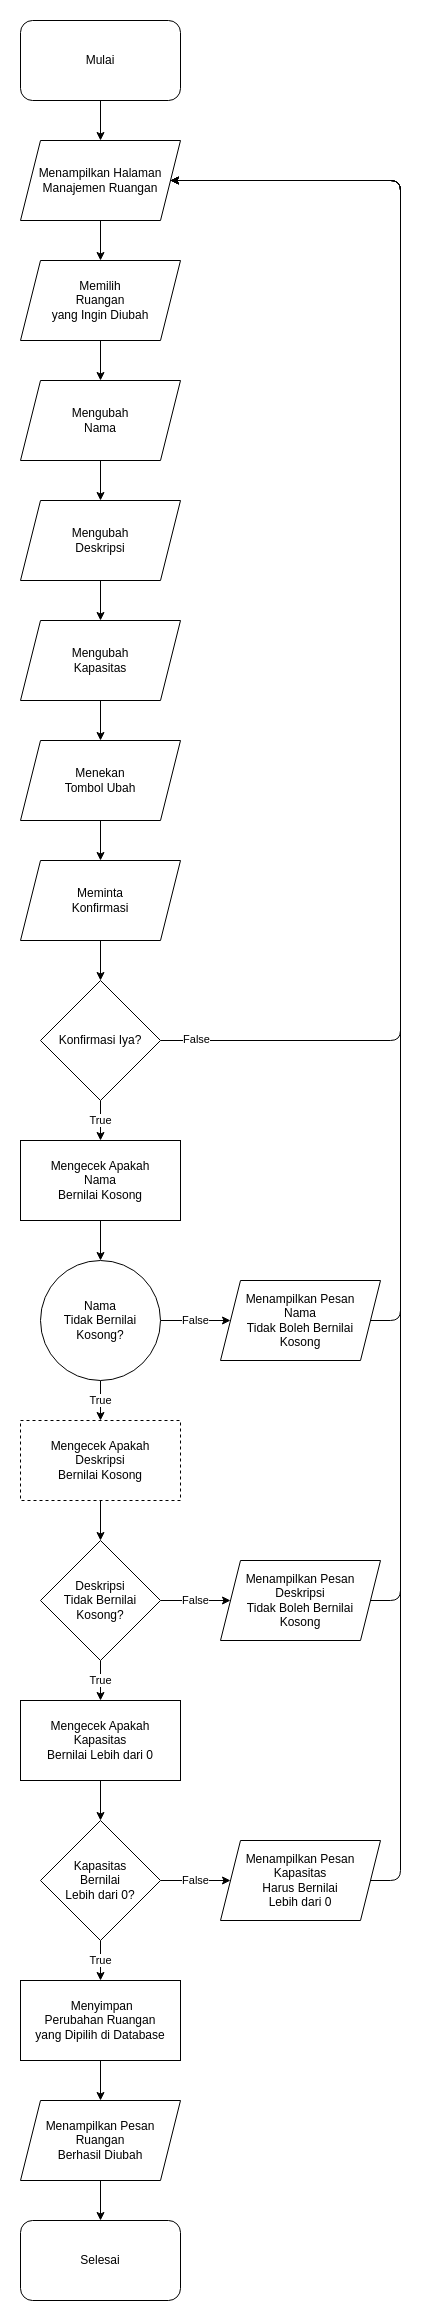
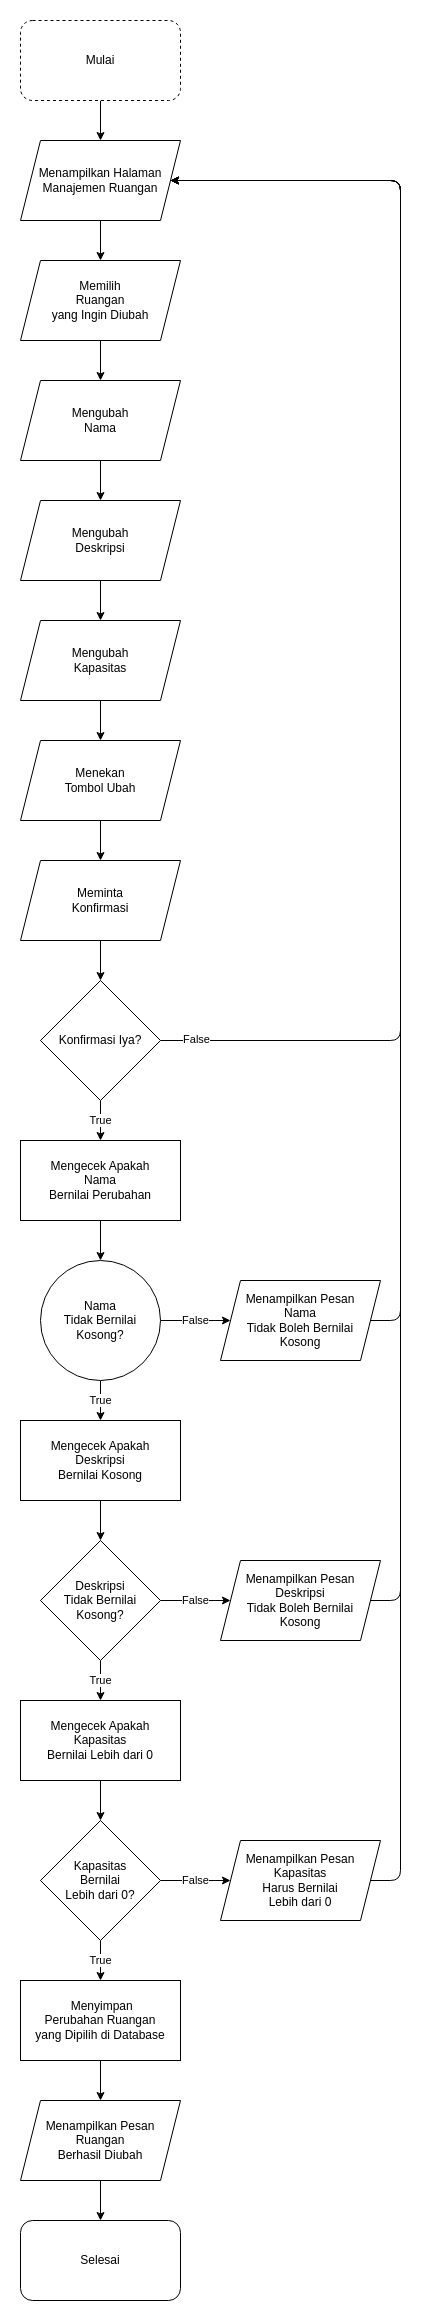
  <mxCell id="0" />
  <mxCell id="1" parent="0" />
  <mxCell id="2" style="edgeStyle=orthogonalEdgeStyle;html=1;entryX=0.5;entryY=0;entryDx=0;entryDy=0;" parent="1" source="3" target="5" edge="1"><mxGeometry relative="1" as="geometry" /></mxCell>
- <mxCell id="3" value="Mulai" style="rounded=1;whiteSpace=wrap;html=1;" parent="1" vertex="1"><mxGeometry x="20" y="20" width="160" height="80" as="geometry" /></mxCell>
+ <mxCell id="3" value="Mulai" style="rounded=1;whiteSpace=wrap;html=1;dashed=1;" parent="1" vertex="1"><mxGeometry x="20" y="20" width="160" height="80" as="geometry" /></mxCell>
  <mxCell id="4" value="" style="edgeStyle=none;html=1;" parent="1" source="5" target="47" edge="1"><mxGeometry relative="1" as="geometry" /></mxCell>
  <mxCell id="5" value="Menampilkan Halaman&lt;br&gt;Manajemen Ruangan" style="shape=parallelogram;perimeter=parallelogramPerimeter;whiteSpace=wrap;html=1;fixedSize=1;" parent="1" vertex="1"><mxGeometry x="20" y="140" width="160" height="80" as="geometry" /></mxCell>
  <mxCell id="6" style="edgeStyle=orthogonalEdgeStyle;html=1;entryX=0.5;entryY=0;entryDx=0;entryDy=0;" parent="1" source="7" target="9" edge="1"><mxGeometry relative="1" as="geometry" /></mxCell>
  <mxCell id="7" value="Mengubah&lt;br&gt;Nama" style="shape=parallelogram;perimeter=parallelogramPerimeter;whiteSpace=wrap;html=1;fixedSize=1;" parent="1" vertex="1"><mxGeometry x="20" y="380" width="160" height="80" as="geometry" /></mxCell>
  <mxCell id="8" value="" style="edgeStyle=none;html=1;" parent="1" source="9" target="38" edge="1"><mxGeometry relative="1" as="geometry" /></mxCell>
  <mxCell id="9" value="Mengubah&lt;br&gt;Deskripsi" style="shape=parallelogram;perimeter=parallelogramPerimeter;whiteSpace=wrap;html=1;fixedSize=1;" parent="1" vertex="1"><mxGeometry x="20" y="500" width="160" height="80" as="geometry" /></mxCell>
  <mxCell id="10" value="" style="edgeStyle=orthogonalEdgeStyle;html=1;" parent="1" source="11" target="13" edge="1"><mxGeometry relative="1" as="geometry" /></mxCell>
  <mxCell id="11" value="Menekan&lt;br&gt;Tombol&amp;nbsp;Ubah" style="shape=parallelogram;perimeter=parallelogramPerimeter;whiteSpace=wrap;html=1;fixedSize=1;" parent="1" vertex="1"><mxGeometry x="20" y="740" width="160" height="80" as="geometry" /></mxCell>
  <mxCell id="12" value="" style="edgeStyle=orthogonalEdgeStyle;html=1;" parent="1" source="13" target="17" edge="1"><mxGeometry relative="1" as="geometry" /></mxCell>
  <mxCell id="13" value="Meminta&lt;br&gt;Konfirmasi" style="shape=parallelogram;perimeter=parallelogramPerimeter;whiteSpace=wrap;html=1;fixedSize=1;" parent="1" vertex="1"><mxGeometry x="20" y="860" width="160" height="80" as="geometry" /></mxCell>
  <mxCell id="14" value="True" style="edgeStyle=orthogonalEdgeStyle;html=1;" parent="1" source="17" target="19" edge="1"><mxGeometry relative="1" as="geometry" /></mxCell>
  <mxCell id="15" style="edgeStyle=orthogonalEdgeStyle;html=1;entryX=1;entryY=0.5;entryDx=0;entryDy=0;" parent="1" source="17" target="5" edge="1"><mxGeometry relative="1" as="geometry"><Array as="points"><mxPoint x="400" y="1040" /><mxPoint x="400" y="180" /></Array></mxGeometry></mxCell>
  <mxCell id="16" value="False" style="edgeLabel;html=1;align=center;verticalAlign=middle;resizable=0;points=[];" parent="15" vertex="1" connectable="0"><mxGeometry x="-0.948" y="2" relative="1" as="geometry"><mxPoint as="offset" /></mxGeometry></mxCell>
  <mxCell id="17" value="Konfirmasi Iya?" style="rhombus;whiteSpace=wrap;html=1;" parent="1" vertex="1"><mxGeometry x="40" y="980" width="120" height="120" as="geometry" /></mxCell>
  <mxCell id="18" value="" style="edgeStyle=orthogonalEdgeStyle;html=1;" parent="1" source="19" target="22" edge="1"><mxGeometry relative="1" as="geometry" /></mxCell>
- <mxCell id="19" value="Mengecek Apakah&lt;br&gt;Nama&lt;br&gt;Bernilai Kosong" style="rounded=0;whiteSpace=wrap;html=1;" parent="1" vertex="1"><mxGeometry x="20" y="1140" width="160" height="80" as="geometry" /></mxCell>
+ <mxCell id="19" value="Mengecek Apakah&lt;br&gt;Nama&lt;br&gt;Bernilai Perubahan" style="rounded=0;whiteSpace=wrap;html=1;" parent="1" vertex="1"><mxGeometry x="20" y="1140" width="160" height="80" as="geometry" /></mxCell>
  <mxCell id="20" value="False" style="edgeStyle=orthogonalEdgeStyle;html=1;entryX=0;entryY=0.5;entryDx=0;entryDy=0;" parent="1" source="22" target="24" edge="1"><mxGeometry relative="1" as="geometry" /></mxCell>
  <mxCell id="21" value="True" style="edgeStyle=orthogonalEdgeStyle;html=1;" parent="1" source="22" target="26" edge="1"><mxGeometry relative="1" as="geometry" /></mxCell>
  <mxCell id="22" value="Nama&lt;br&gt;Tidak Bernilai&lt;br&gt;Kosong?" style="ellipse;whiteSpace=wrap;html=1;" parent="1" vertex="1"><mxGeometry x="40" y="1260" width="120" height="120" as="geometry" /></mxCell>
  <mxCell id="23" style="edgeStyle=orthogonalEdgeStyle;html=1;entryX=1;entryY=0.5;entryDx=0;entryDy=0;" parent="1" source="24" target="5" edge="1"><mxGeometry relative="1" as="geometry"><Array as="points"><mxPoint x="400" y="1320" /><mxPoint x="400" y="180" /></Array></mxGeometry></mxCell>
  <mxCell id="24" value="Menampilkan Pesan&lt;br&gt;Nama&lt;br&gt;Tidak Boleh Bernilai&lt;br&gt;Kosong" style="shape=parallelogram;perimeter=parallelogramPerimeter;whiteSpace=wrap;html=1;fixedSize=1;" parent="1" vertex="1"><mxGeometry x="220" y="1280" width="160" height="80" as="geometry" /></mxCell>
  <mxCell id="25" value="" style="edgeStyle=orthogonalEdgeStyle;html=1;" parent="1" source="26" target="29" edge="1"><mxGeometry relative="1" as="geometry" /></mxCell>
- <mxCell id="26" value="Mengecek Apakah&lt;br&gt;Deskripsi&lt;br&gt;Bernilai Kosong" style="rounded=0;whiteSpace=wrap;html=1;dashed=1;" parent="1" vertex="1"><mxGeometry x="20" y="1420" width="160" height="80" as="geometry" /></mxCell>
+ <mxCell id="26" value="Mengecek Apakah&lt;br&gt;Deskripsi&lt;br&gt;Bernilai Kosong" style="rounded=0;whiteSpace=wrap;html=1;" parent="1" vertex="1"><mxGeometry x="20" y="1420" width="160" height="80" as="geometry" /></mxCell>
  <mxCell id="27" value="False" style="edgeStyle=orthogonalEdgeStyle;html=1;" parent="1" source="29" target="31" edge="1"><mxGeometry relative="1" as="geometry" /></mxCell>
  <mxCell id="28" value="True" style="edgeStyle=orthogonalEdgeStyle;html=1;entryX=0.5;entryY=0;entryDx=0;entryDy=0;" parent="1" source="29" target="40" edge="1"><mxGeometry relative="1" as="geometry"><mxPoint x="130" y="1680" as="targetPoint" /></mxGeometry></mxCell>
  <mxCell id="29" value="Deskripsi&lt;br&gt;Tidak Bernilai&lt;br&gt;Kosong?" style="rhombus;whiteSpace=wrap;html=1;" parent="1" vertex="1"><mxGeometry x="40" y="1540" width="120" height="120" as="geometry" /></mxCell>
  <mxCell id="30" style="edgeStyle=orthogonalEdgeStyle;html=1;entryX=1;entryY=0.5;entryDx=0;entryDy=0;" parent="1" source="31" target="5" edge="1"><mxGeometry relative="1" as="geometry"><Array as="points"><mxPoint x="400" y="1600" /><mxPoint x="400" y="180" /></Array></mxGeometry></mxCell>
  <mxCell id="31" value="Menampilkan Pesan&lt;br&gt;Deskripsi&lt;br&gt;Tidak Boleh Bernilai&lt;br&gt;Kosong" style="shape=parallelogram;perimeter=parallelogramPerimeter;whiteSpace=wrap;html=1;fixedSize=1;" parent="1" vertex="1"><mxGeometry x="220" y="1560" width="160" height="80" as="geometry" /></mxCell>
  <mxCell id="32" value="" style="edgeStyle=orthogonalEdgeStyle;html=1;" parent="1" source="33" target="35" edge="1"><mxGeometry relative="1" as="geometry" /></mxCell>
  <mxCell id="33" value="&amp;nbsp;Menyimpan&lt;br&gt;Perubahan Ruangan&lt;br&gt;yang Dipilih di Database" style="rounded=0;whiteSpace=wrap;html=1;" parent="1" vertex="1"><mxGeometry x="20" y="1980" width="160" height="80" as="geometry" /></mxCell>
  <mxCell id="34" value="" style="edgeStyle=orthogonalEdgeStyle;html=1;" parent="1" source="35" target="36" edge="1"><mxGeometry relative="1" as="geometry" /></mxCell>
  <mxCell id="35" value="Menampilkan Pesan&lt;br&gt;Ruangan&lt;br&gt;Berhasil Diubah" style="shape=parallelogram;perimeter=parallelogramPerimeter;whiteSpace=wrap;html=1;fixedSize=1;" parent="1" vertex="1"><mxGeometry x="20" y="2100" width="160" height="80" as="geometry" /></mxCell>
  <mxCell id="36" value="Selesai" style="rounded=1;whiteSpace=wrap;html=1;" parent="1" vertex="1"><mxGeometry x="20" y="2220" width="160" height="80" as="geometry" /></mxCell>
  <mxCell id="37" value="" style="edgeStyle=none;html=1;" parent="1" source="38" target="11" edge="1"><mxGeometry relative="1" as="geometry" /></mxCell>
  <mxCell id="38" value="Mengubah&lt;br&gt;Kapasitas" style="shape=parallelogram;perimeter=parallelogramPerimeter;whiteSpace=wrap;html=1;fixedSize=1;" parent="1" vertex="1"><mxGeometry x="20" y="620" width="160" height="80" as="geometry" /></mxCell>
  <mxCell id="39" value="" style="edgeStyle=orthogonalEdgeStyle;html=1;" parent="1" source="40" target="43" edge="1"><mxGeometry relative="1" as="geometry" /></mxCell>
  <mxCell id="40" value="Mengecek Apakah&lt;br&gt;Kapasitas&lt;br&gt;Bernilai Lebih dari 0" style="rounded=0;whiteSpace=wrap;html=1;" parent="1" vertex="1"><mxGeometry x="20" y="1700" width="160" height="80" as="geometry" /></mxCell>
  <mxCell id="41" value="False" style="edgeStyle=orthogonalEdgeStyle;html=1;entryX=0;entryY=0.5;entryDx=0;entryDy=0;" parent="1" source="43" target="45" edge="1"><mxGeometry relative="1" as="geometry" /></mxCell>
  <mxCell id="42" value="True" style="edgeStyle=orthogonalEdgeStyle;html=1;entryX=0.5;entryY=0;entryDx=0;entryDy=0;" parent="1" source="43" target="33" edge="1"><mxGeometry relative="1" as="geometry" /></mxCell>
  <mxCell id="43" value="Kapasitas&lt;br&gt;Bernilai&lt;br&gt;Lebih dari 0?" style="rhombus;whiteSpace=wrap;html=1;" parent="1" vertex="1"><mxGeometry x="40" y="1820" width="120" height="120" as="geometry" /></mxCell>
  <mxCell id="44" style="edgeStyle=orthogonalEdgeStyle;html=1;entryX=1;entryY=0.5;entryDx=0;entryDy=0;" parent="1" source="45" target="5" edge="1"><mxGeometry relative="1" as="geometry"><Array as="points"><mxPoint x="400" y="1880" /><mxPoint x="400" y="180" /></Array></mxGeometry></mxCell>
  <mxCell id="45" value="Menampilkan Pesan&lt;br&gt;Kapasitas&lt;br&gt;Harus Bernilai&lt;br&gt;Lebih dari 0" style="shape=parallelogram;perimeter=parallelogramPerimeter;whiteSpace=wrap;html=1;fixedSize=1;" parent="1" vertex="1"><mxGeometry x="220" y="1840" width="160" height="80" as="geometry" /></mxCell>
  <mxCell id="46" value="" style="edgeStyle=none;html=1;" parent="1" source="47" target="7" edge="1"><mxGeometry relative="1" as="geometry" /></mxCell>
  <mxCell id="47" value="Memilih&lt;br&gt;Ruangan&lt;br&gt;yang Ingin Diubah" style="shape=parallelogram;perimeter=parallelogramPerimeter;whiteSpace=wrap;html=1;fixedSize=1;" parent="1" vertex="1"><mxGeometry x="20" y="260" width="160" height="80" as="geometry" /></mxCell>
